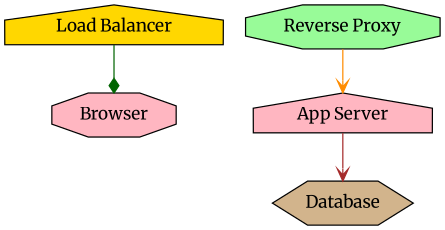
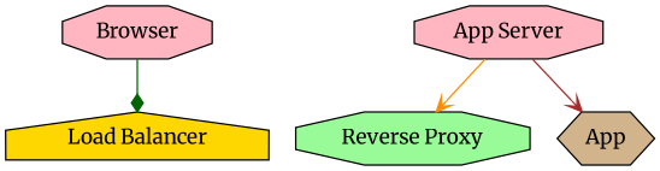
  digraph {
    fontname=Merriweather
    node [fillcolor=lightpink fontname=Merriweather shape=octagon style=filled load=3]
    edge [arrowhead=vee fontname=Merriweather timeout=100]
    n1 [label=Browser load=""]
    n2 [fillcolor=gold label="Load Balancer" shape=house]
    n3 [fillcolor=palegreen label="Reverse Proxy"]
-   n4 [label="App Server" load=100 shape=house]
-   n5 [fillcolor=tan label=Database load=50 shape=hexagon]
-   n2 -> n1 [arrowhead=diamond color=darkgreen timeout=""]
-   n3 -> n4 [color=darkorange]
+   n4 [label="App Server" load=100]
+   n5 [fillcolor=tan label=App load=50 shape=hexagon]
+   n1 -> n2 [arrowhead=diamond color=darkgreen timeout=""]
+   n4 -> n3 [color=darkorange]
    n4 -> n5 [color=brown]
  }
